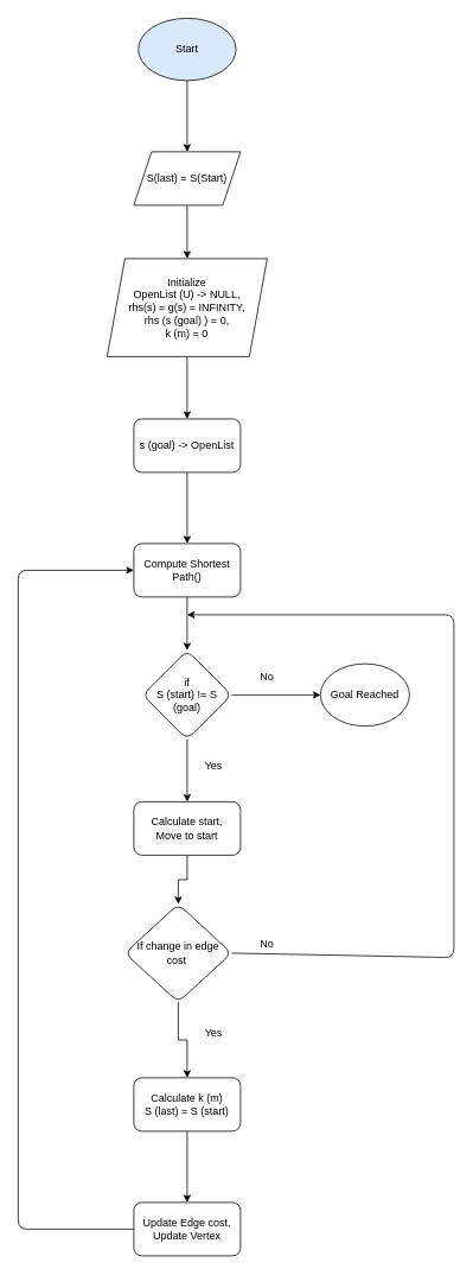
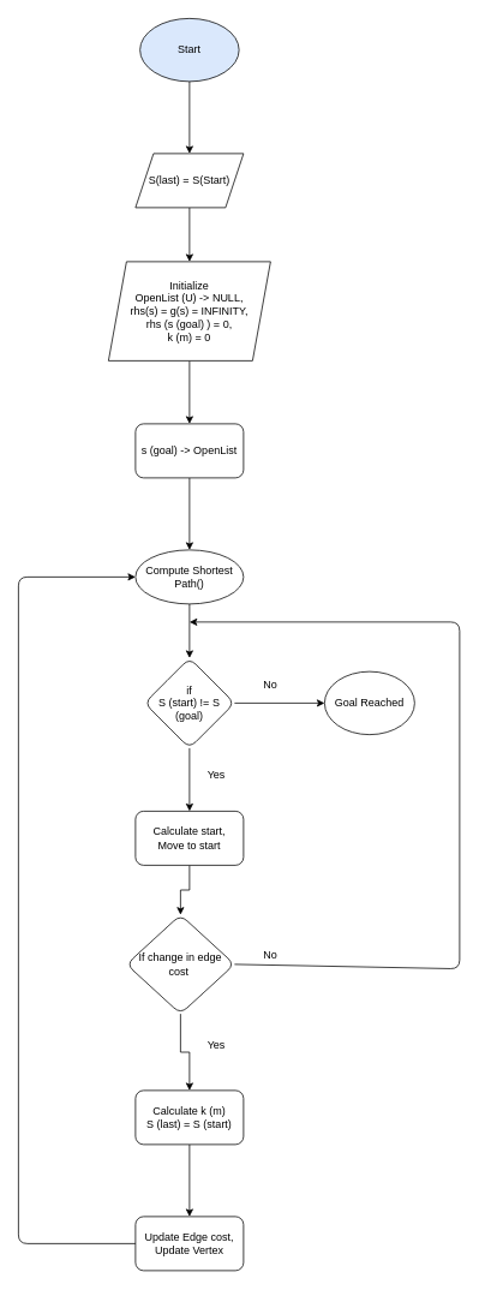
  <mxCell id="0" />
  <mxCell id="1" parent="0" />
  <mxCell id="2" value="" style="edgeStyle=orthogonalEdgeStyle;rounded=0;orthogonalLoop=1;jettySize=auto;html=1;entryX=0.5;entryY=0;entryDx=0;entryDy=0;exitX=0.5;exitY=1;exitDx=0;exitDy=0;" parent="1" source="26" target="25" edge="1"><mxGeometry relative="1" as="geometry"><mxPoint x="210" y="80" as="sourcePoint" /><mxPoint x="210" y="110" as="targetPoint" /></mxGeometry></mxCell>
  <mxCell id="3" value="" style="edgeStyle=orthogonalEdgeStyle;rounded=0;orthogonalLoop=1;jettySize=auto;html=1;entryX=0.5;entryY=0;entryDx=0;entryDy=0;exitX=0.5;exitY=1;exitDx=0;exitDy=0;" parent="1" source="25" target="28" edge="1"><mxGeometry relative="1" as="geometry"><mxPoint x="210" y="240" as="sourcePoint" /><mxPoint x="210" y="300" as="targetPoint" /></mxGeometry></mxCell>
  <mxCell id="4" value="" style="edgeStyle=orthogonalEdgeStyle;rounded=0;orthogonalLoop=1;jettySize=auto;html=1;exitX=0.5;exitY=1;exitDx=0;exitDy=0;" parent="1" source="28" target="6" edge="1"><mxGeometry relative="1" as="geometry"><mxPoint x="210" y="380" as="sourcePoint" /></mxGeometry></mxCell>
  <mxCell id="5" value="" style="edgeStyle=orthogonalEdgeStyle;rounded=0;orthogonalLoop=1;jettySize=auto;html=1;" parent="1" source="6" target="8" edge="1"><mxGeometry relative="1" as="geometry" /></mxCell>
  <mxCell id="6" value="s (goal) -&amp;gt; OpenList" style="whiteSpace=wrap;html=1;rounded=1;" parent="1" vertex="1"><mxGeometry x="150" y="470" width="120" height="60" as="geometry" /></mxCell>
  <mxCell id="7" value="" style="edgeStyle=orthogonalEdgeStyle;rounded=0;orthogonalLoop=1;jettySize=auto;html=1;entryX=0.5;entryY=0;entryDx=0;entryDy=0;" parent="1" source="8" target="11" edge="1"><mxGeometry relative="1" as="geometry" /></mxCell>
- <mxCell id="8" value="Compute Shortest Path()" style="whiteSpace=wrap;html=1;rounded=1;" parent="1" vertex="1"><mxGeometry x="150" y="610" width="120" height="60" as="geometry" /></mxCell>
+ <mxCell id="8" value="Compute Shortest Path()" style="ellipse;whiteSpace=wrap;html=1;" parent="1" vertex="1"><mxGeometry x="150" y="610" width="120" height="60" as="geometry" /></mxCell>
  <mxCell id="9" value="" style="edgeStyle=orthogonalEdgeStyle;rounded=0;orthogonalLoop=1;jettySize=auto;html=1;" parent="1" source="11" target="13" edge="1"><mxGeometry relative="1" as="geometry" /></mxCell>
  <mxCell id="10" value="" style="edgeStyle=orthogonalEdgeStyle;rounded=0;orthogonalLoop=1;jettySize=auto;html=1;entryX=0;entryY=0.5;entryDx=0;entryDy=0;exitX=1;exitY=0.5;exitDx=0;exitDy=0;" parent="1" source="11" target="27" edge="1"><mxGeometry relative="1" as="geometry"><mxPoint x="240" y="780" as="sourcePoint" /><mxPoint x="350" y="780" as="targetPoint" /></mxGeometry></mxCell>
  <mxCell id="11" value="if&lt;br&gt;S (start) != S (goal)" style="rhombus;whiteSpace=wrap;html=1;rounded=1;" parent="1" vertex="1"><mxGeometry x="160" y="730" width="100" height="100" as="geometry" /></mxCell>
  <mxCell id="12" value="" style="edgeStyle=orthogonalEdgeStyle;rounded=0;orthogonalLoop=1;jettySize=auto;html=1;" parent="1" source="13" target="15" edge="1"><mxGeometry relative="1" as="geometry" /></mxCell>
  <mxCell id="13" value="Calculate start,&lt;br&gt;Move to start" style="whiteSpace=wrap;html=1;rounded=1;" parent="1" vertex="1"><mxGeometry x="150" y="900" width="120" height="60" as="geometry" /></mxCell>
  <mxCell id="14" value="" style="edgeStyle=orthogonalEdgeStyle;rounded=0;orthogonalLoop=1;jettySize=auto;html=1;" parent="1" source="15" target="17" edge="1"><mxGeometry relative="1" as="geometry" /></mxCell>
  <mxCell id="15" value="If change in edge cost&amp;nbsp;" style="rhombus;whiteSpace=wrap;html=1;rounded=1;" parent="1" vertex="1"><mxGeometry x="140" y="1015" width="120" height="110" as="geometry" /></mxCell>
  <mxCell id="16" value="" style="edgeStyle=orthogonalEdgeStyle;rounded=0;orthogonalLoop=1;jettySize=auto;html=1;" parent="1" source="17" target="18" edge="1"><mxGeometry relative="1" as="geometry" /></mxCell>
  <mxCell id="17" value="Calculate k (m)&lt;br&gt;S (last) = S (start)" style="whiteSpace=wrap;html=1;rounded=1;" parent="1" vertex="1"><mxGeometry x="150" y="1210" width="120" height="60" as="geometry" /></mxCell>
  <mxCell id="18" value="Update Edge cost,&lt;br&gt;Update Vertex" style="whiteSpace=wrap;html=1;rounded=1;" parent="1" vertex="1"><mxGeometry x="150" y="1350" width="120" height="60" as="geometry" /></mxCell>
  <mxCell id="19" value="" style="endArrow=classic;html=1;exitX=0;exitY=0.5;exitDx=0;exitDy=0;entryX=0;entryY=0.5;entryDx=0;entryDy=0;" parent="1" source="18" target="8" edge="1"><mxGeometry width="50" height="50" relative="1" as="geometry"><mxPoint x="200" y="1390" as="sourcePoint" /><mxPoint x="120" y="1040" as="targetPoint" /><Array as="points"><mxPoint x="20" y="1380" /><mxPoint x="20" y="640" /></Array></mxGeometry></mxCell>
  <mxCell id="20" value="" style="endArrow=classic;html=1;exitX=1;exitY=0.5;exitDx=0;exitDy=0;" parent="1" source="15" edge="1"><mxGeometry width="50" height="50" relative="1" as="geometry"><mxPoint x="270" y="1075" as="sourcePoint" /><mxPoint x="210" y="690" as="targetPoint" /><Array as="points"><mxPoint x="510" y="1075" /><mxPoint x="510" y="690" /></Array></mxGeometry></mxCell>
  <mxCell id="21" value="No" style="text;html=1;strokeColor=none;fillColor=none;align=center;verticalAlign=middle;whiteSpace=wrap;rounded=0;" parent="1" vertex="1"><mxGeometry x="280" y="750" width="40" height="20" as="geometry" /></mxCell>
  <mxCell id="22" value="Yes" style="text;html=1;strokeColor=none;fillColor=none;align=center;verticalAlign=middle;whiteSpace=wrap;rounded=0;" parent="1" vertex="1"><mxGeometry x="220" y="850" width="40" height="20" as="geometry" /></mxCell>
  <mxCell id="23" value="Yes" style="text;html=1;strokeColor=none;fillColor=none;align=center;verticalAlign=middle;whiteSpace=wrap;rounded=0;" parent="1" vertex="1"><mxGeometry x="220" y="1150" width="40" height="20" as="geometry" /></mxCell>
  <mxCell id="24" value="No" style="text;html=1;strokeColor=none;fillColor=none;align=center;verticalAlign=middle;whiteSpace=wrap;rounded=0;" parent="1" vertex="1"><mxGeometry x="280" y="1050" width="40" height="20" as="geometry" /></mxCell>
  <mxCell id="25" value="&lt;span&gt;S(last) = S(Start)&lt;/span&gt;" style="shape=parallelogram;perimeter=parallelogramPerimeter;whiteSpace=wrap;html=1;fixedSize=1;" vertex="1" parent="1"><mxGeometry x="150" y="170" width="120" height="60" as="geometry" /></mxCell>
  <mxCell id="26" value="&lt;span&gt;Start&lt;/span&gt;" style="ellipse;whiteSpace=wrap;html=1;fillColor=#dae8fc;" vertex="1" parent="1"><mxGeometry x="155" y="20" width="110" height="70" as="geometry" /></mxCell>
  <mxCell id="27" value="&lt;span&gt;Goal Reached&lt;/span&gt;" style="ellipse;whiteSpace=wrap;html=1;" vertex="1" parent="1"><mxGeometry x="360" y="745" width="100" height="70" as="geometry" /></mxCell>
  <mxCell id="28" value="&lt;span&gt;Initialize&lt;/span&gt;&lt;br&gt;&lt;span&gt;OpenList (U) -&amp;gt; NULL,&lt;/span&gt;&lt;br&gt;&lt;span&gt;rhs(s) = g(s) = INFINITY,&lt;/span&gt;&lt;br&gt;&lt;span&gt;rhs (s (goal) ) = 0,&lt;/span&gt;&lt;br&gt;&lt;span&gt;k (m) = 0&lt;/span&gt;" style="shape=parallelogram;perimeter=parallelogramPerimeter;whiteSpace=wrap;html=1;fixedSize=1;" vertex="1" parent="1"><mxGeometry x="120" y="290" width="180" height="110" as="geometry" /></mxCell>
